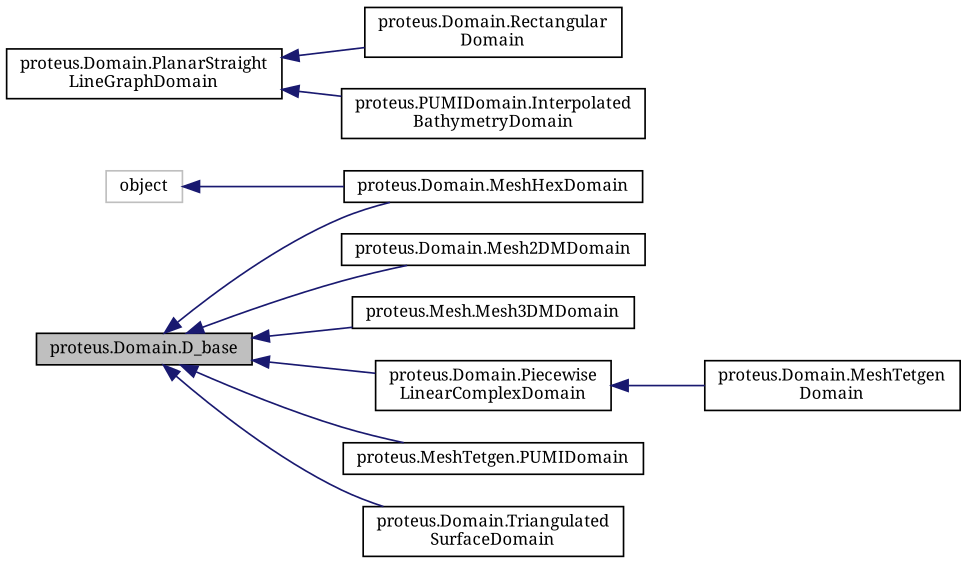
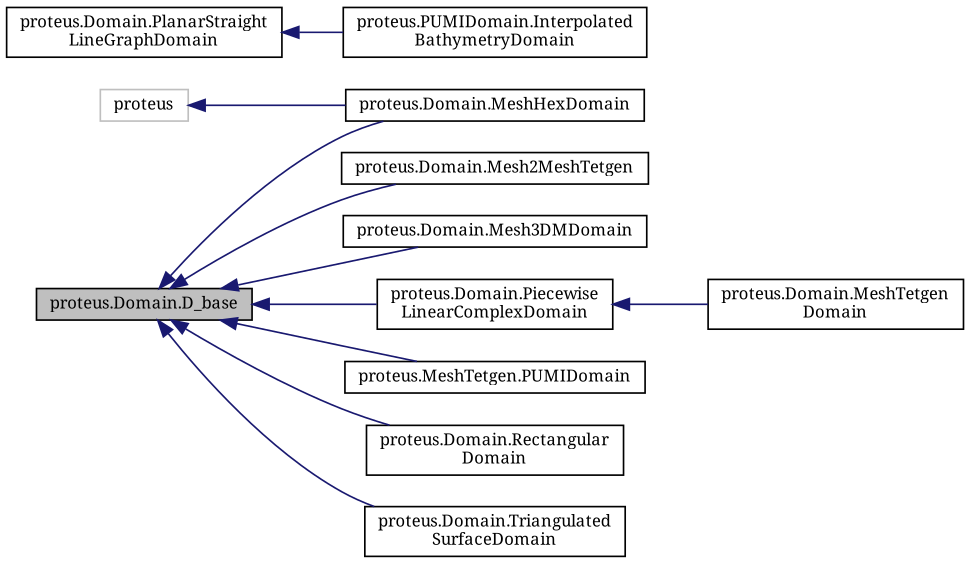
  digraph {
    fontname="Noto Serif"
    rankdir=LR
    node [color=black fillcolor=white fontname="Noto Serif" fontsize=10 shape=record style=filled]
    edge [color=midnightblue dir=back fontname="Noto Serif" fontsize=10 labelfontname=Helvetica labelfontsize=10 style=solid]
    n1 [fillcolor=grey75 fontcolor=black height=0.2 label="proteus.Domain.D_base" width=0.4]
-   n2 [height=0.2 label="proteus.Domain.Mesh2DMDomain" width=0.4]
-   n3 [height=0.2 label="proteus.Mesh.Mesh3DMDomain" width=0.4]
+   n2 [height=0.2 label="proteus.Domain.Mesh2MeshTetgen" width=0.4]
+   n3 [height=0.2 label="proteus.Domain.Mesh3DMDomain" width=0.4]
    n4 [height=0.2 label="proteus.Domain.MeshHexDomain" width=0.4]
    n5 [height=0.2 label="proteus.Domain.Piecewise\lLinearComplexDomain" width=0.4]
    n6 [height=0.2 label="proteus.MeshTetgen.PUMIDomain" width=0.4]
    n7 [height=0.2 label="proteus.Domain.Rectangular\lDomain" width=0.4]
    n8 [height=0.2 label="proteus.Domain.Triangulated\lSurfaceDomain" width=0.4]
    n9 [height=0.2 label="proteus.Domain.MeshTetgen\lDomain" width=0.4]
    n10 [height=0.2 label="proteus.Domain.PlanarStraight\lLineGraphDomain" width=0.4]
    n11 [height=0.2 label="proteus.PUMIDomain.Interpolated\lBathymetryDomain" width=0.4]
-   n12 [color=grey75 height=0.2 label=object width=0.4]
+   n12 [color=grey75 height=0.2 label=proteus width=0.4]
    n1 -> n2
    n1 -> n3
    n1 -> n4
    n1 -> n5
    n1 -> n6
-   n10 -> n7
+   n1 -> n7
    n1 -> n8
    n5 -> n9
    n10 -> n11
    n12 -> n4
  }
